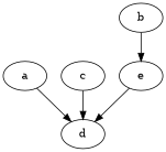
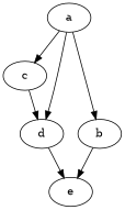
  digraph {
    node [Processor=1 Weight=7]
    edge [Weight=2]
    a [Start=0]
    c [Start=7 Weight=6]
    d [Start=13 Weight=12]
    b [Processor=2 Start=9]
    e [Processor=2 Start=28 Weight=3]
+   a -> c [Weight=3]
    a -> d [Weight=12]
+   a -> b
    c -> d
-   e -> d [Weight=1]
+   d -> e [Weight=1]
    b -> e [Weight=7]
  }
